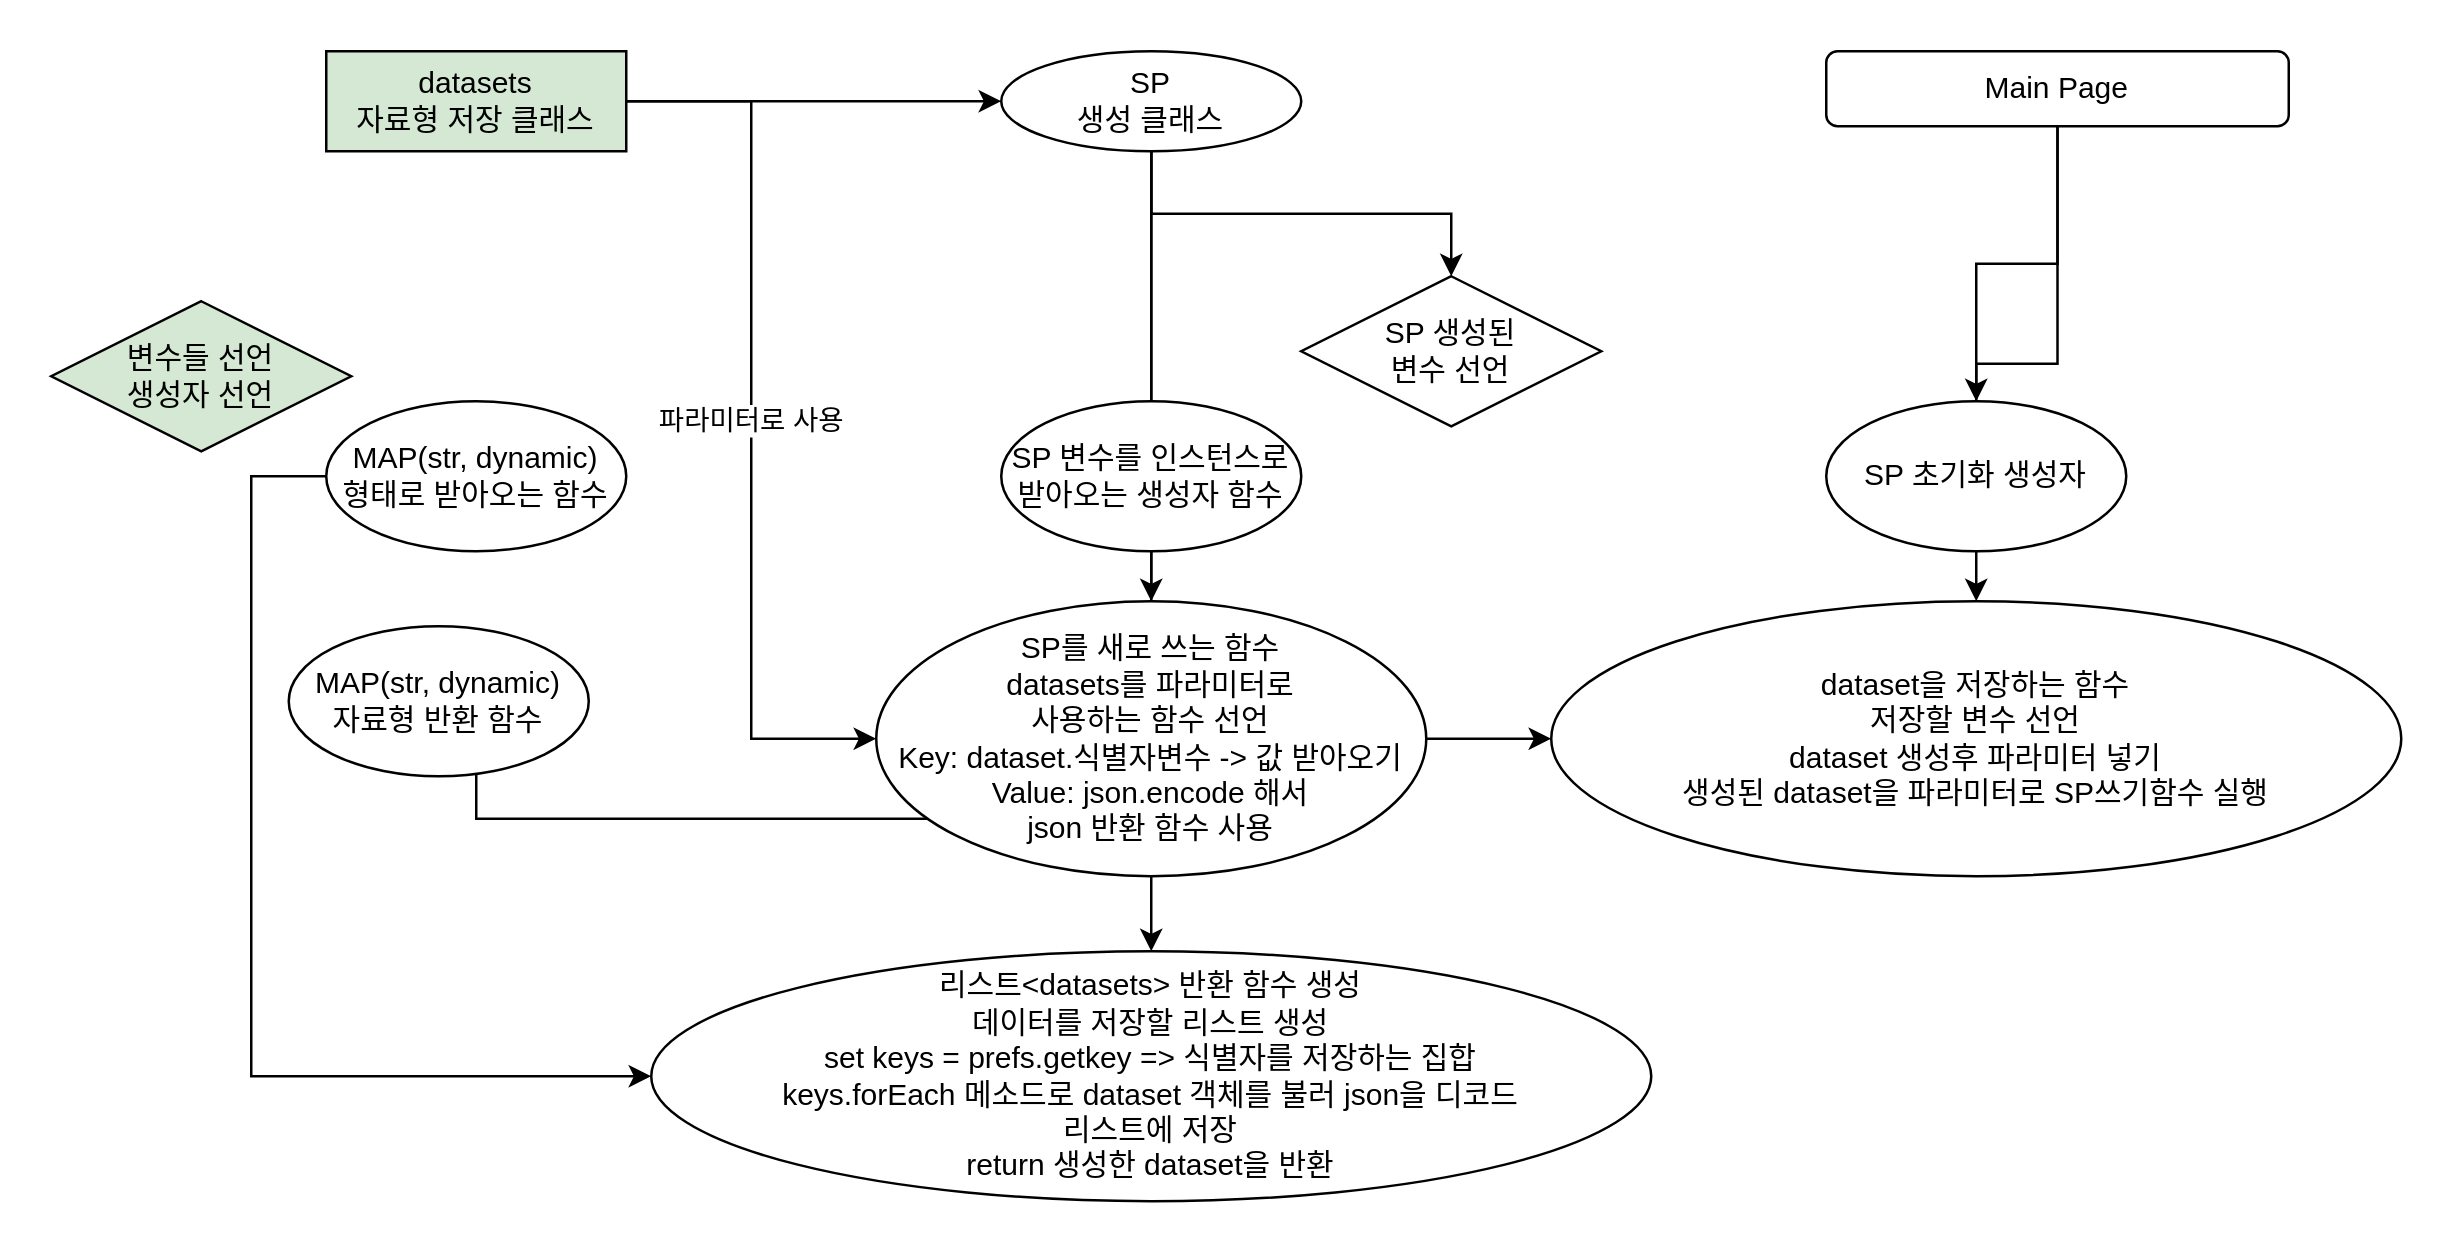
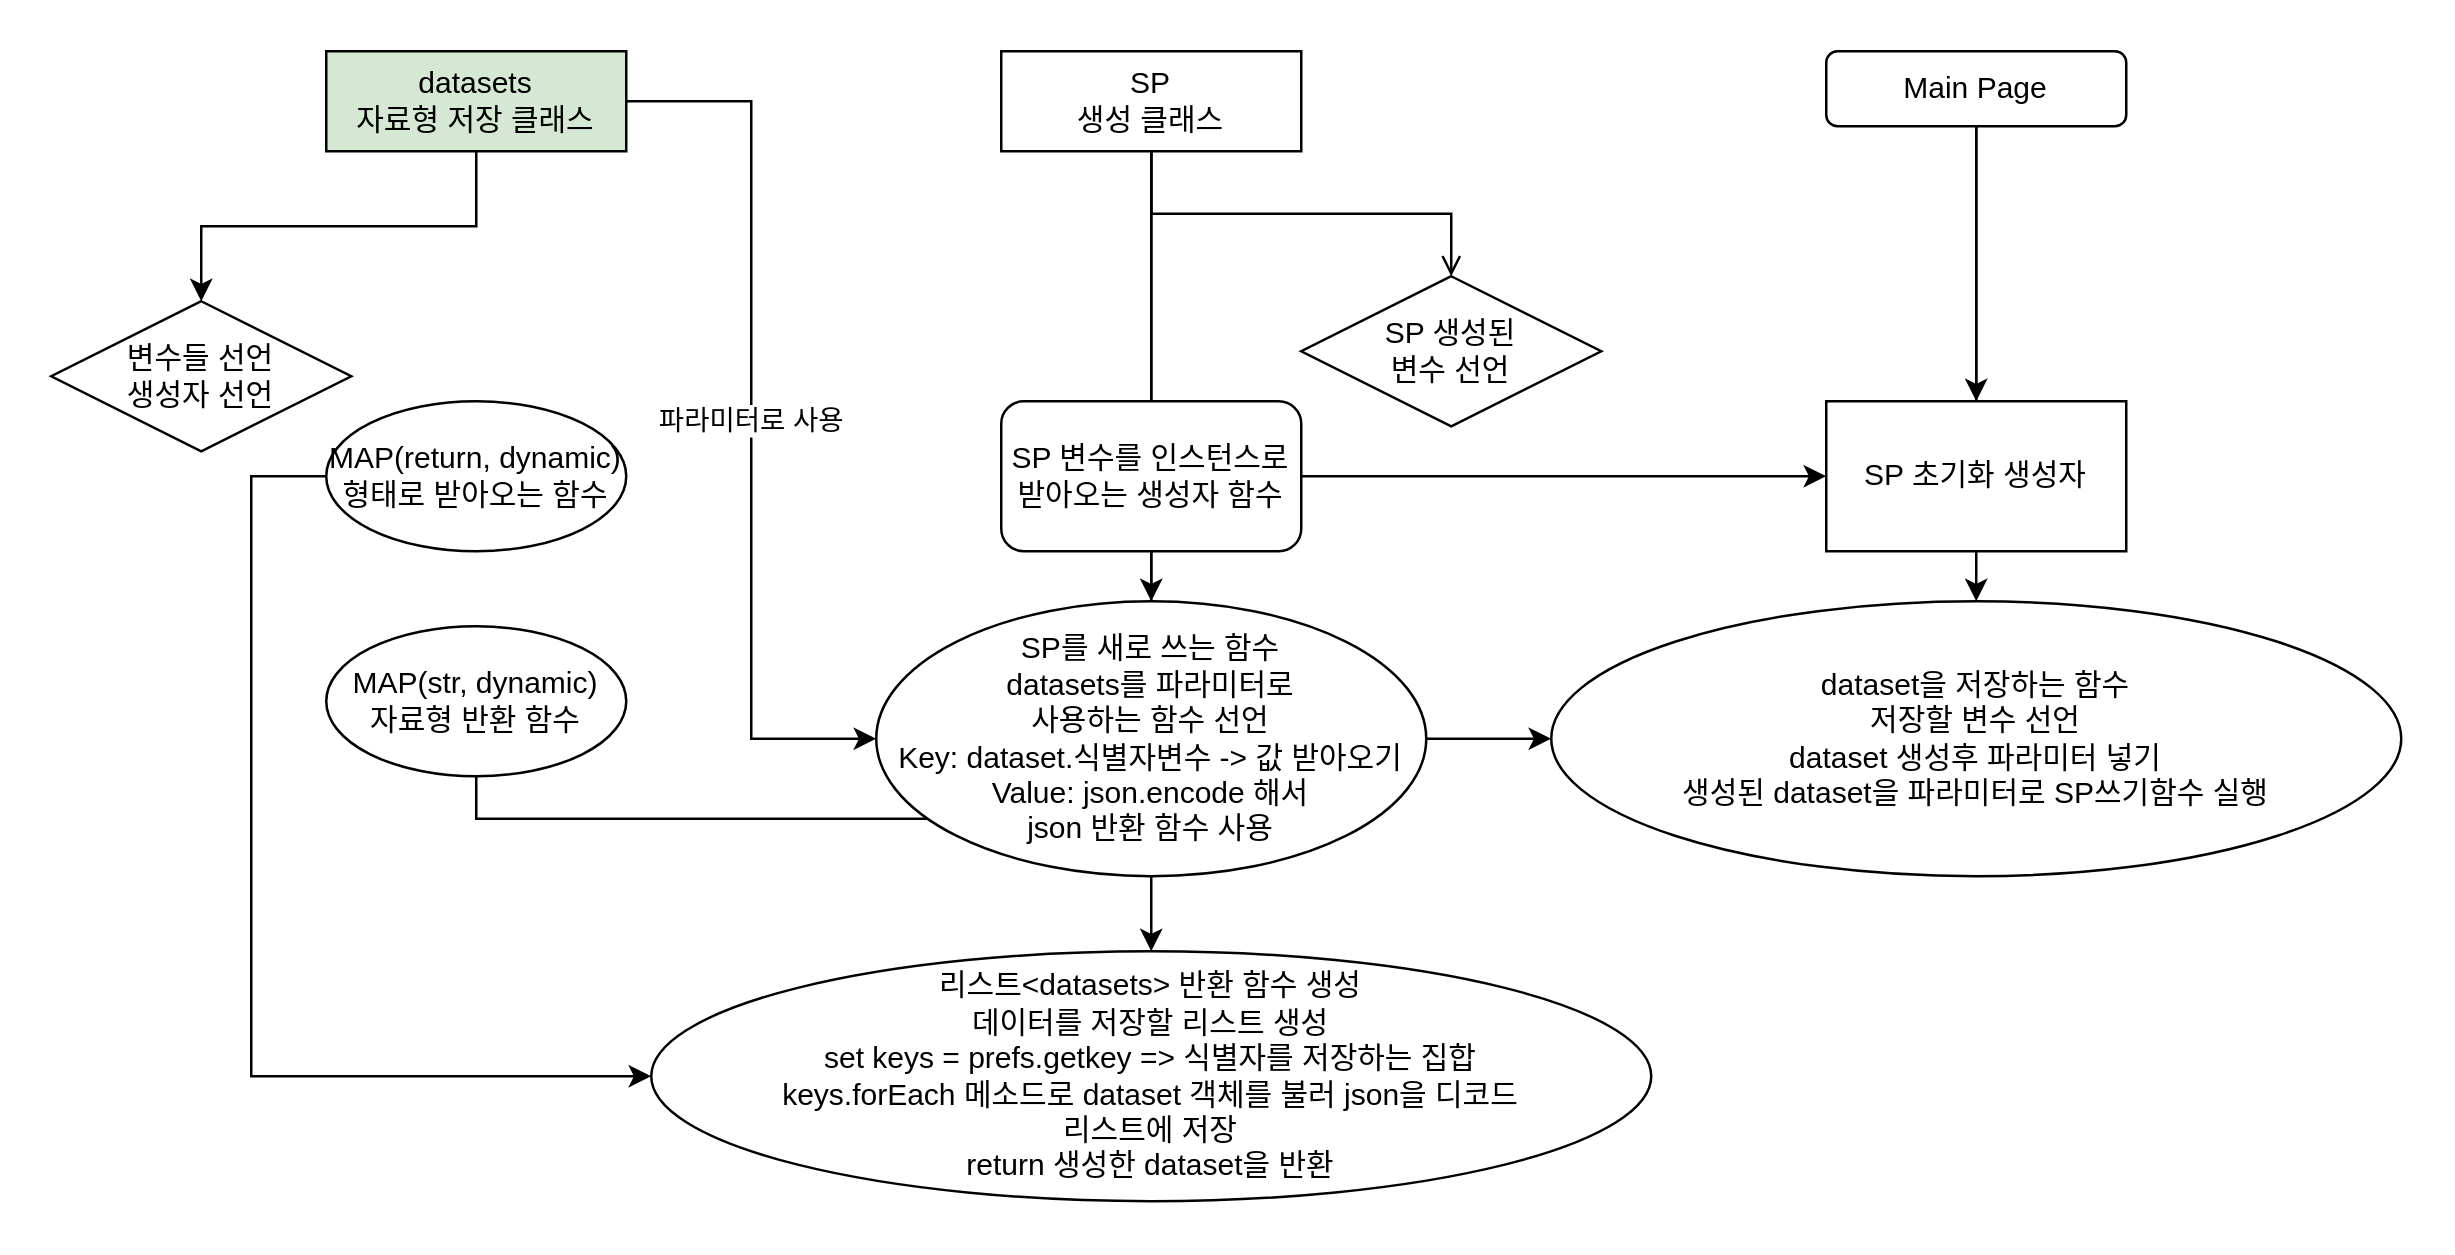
  <mxCell id="0" />
  <mxCell id="1" parent="0" />
- <mxCell id="2" value="" style="edgeStyle=orthogonalEdgeStyle;rounded=0;orthogonalLoop=1;jettySize=auto;html=1;" edge="1" parent="1" source="4" target="13"><mxGeometry relative="1" as="geometry" /></mxCell>
+ <mxCell id="2" value="" style="edgeStyle=orthogonalEdgeStyle;rounded=0;orthogonalLoop=1;jettySize=auto;html=1;" edge="1" parent="1" source="4" target="5"><mxGeometry relative="1" as="geometry" /></mxCell>
  <mxCell id="3" value="파라미터로 사용" style="edgeStyle=orthogonalEdgeStyle;rounded=0;orthogonalLoop=1;jettySize=auto;html=1;entryX=0;entryY=0.5;entryDx=0;entryDy=0;" edge="1" parent="1" source="4" target="18"><mxGeometry relative="1" as="geometry" /></mxCell>
  <mxCell id="4" value="datasets&lt;br&gt;자료형 저장 클래스" style="rounded=0;whiteSpace=wrap;html=1;fillColor=#d5e8d4;" vertex="1" parent="1"><mxGeometry x="130" y="20" width="120" height="40" as="geometry" /></mxCell>
- <mxCell id="5" value="변수들 선언&lt;br&gt;생성자 선언" style="rhombus;whiteSpace=wrap;html=1;rounded=0;fillColor=#d5e8d4;" vertex="1" parent="1"><mxGeometry y="120" width="120" height="60" as="geometry" x="20" /></mxCell>
+ <mxCell id="5" value="변수들 선언&lt;br&gt;생성자 선언" style="rhombus;whiteSpace=wrap;html=1;rounded=0;" vertex="1" parent="1"><mxGeometry y="120" width="120" height="60" as="geometry" x="20" /></mxCell>
  <mxCell id="6" style="edgeStyle=orthogonalEdgeStyle;rounded=0;orthogonalLoop=1;jettySize=auto;html=1;entryX=0;entryY=0.5;entryDx=0;entryDy=0;" edge="1" parent="1" source="7" target="24"><mxGeometry relative="1" as="geometry"><Array as="points"><mxPoint x="100" y="190" /><mxPoint x="100" y="430" /></Array></mxGeometry></mxCell>
- <mxCell id="7" value="MAP(str, dynamic)&lt;br&gt;형태로 받아오는 함수" style="ellipse;whiteSpace=wrap;html=1;rounded=0;" vertex="1" parent="1"><mxGeometry x="130" y="160" width="120" height="60" as="geometry" /></mxCell>
+ <mxCell id="7" value="MAP(return, dynamic)&lt;br&gt;형태로 받아오는 함수" style="ellipse;whiteSpace=wrap;html=1;rounded=0;" vertex="1" parent="1"><mxGeometry x="130" y="160" width="120" height="60" as="geometry" /></mxCell>
  <mxCell id="8" style="edgeStyle=orthogonalEdgeStyle;rounded=0;orthogonalLoop=1;jettySize=auto;html=1;entryX=0;entryY=1;entryDx=0;entryDy=0;" edge="1" parent="1" source="9" target="18"><mxGeometry relative="1" as="geometry"><Array as="points"><mxPoint x="190" y="327" /></Array></mxGeometry></mxCell>
- <mxCell id="9" value="MAP(str, dynamic)&lt;br&gt;자료형 반환 함수" style="ellipse;whiteSpace=wrap;html=1;rounded=0;" vertex="1" parent="1"><mxGeometry x="115" y="250" width="120" height="60" as="geometry" /></mxCell>
- <mxCell id="10" value="" style="edgeStyle=orthogonalEdgeStyle;rounded=0;orthogonalLoop=1;jettySize=auto;html=1;entryX=0.5;entryY=0;entryDx=0;entryDy=0;" edge="1" parent="1" source="13" target="14"><mxGeometry relative="1" as="geometry"><mxPoint x="580" y="100" as="targetPoint" /></mxGeometry></mxCell>
+ <mxCell id="9" value="MAP(str, dynamic)&lt;br&gt;자료형 반환 함수" style="ellipse;whiteSpace=wrap;html=1;rounded=0;" vertex="1" parent="1"><mxGeometry x="130" y="250" width="120" height="60" as="geometry" /></mxCell>
+ <mxCell id="10" value="" style="edgeStyle=orthogonalEdgeStyle;rounded=0;orthogonalLoop=1;jettySize=auto;html=1;entryX=0.5;entryY=0;entryDx=0;entryDy=0;endArrow=open;" edge="1" parent="1" source="13" target="14"><mxGeometry relative="1" as="geometry"><mxPoint x="580" y="100" as="targetPoint" /></mxGeometry></mxCell>
  <mxCell id="11" value="" style="edgeStyle=orthogonalEdgeStyle;rounded=0;orthogonalLoop=1;jettySize=auto;html=1;" edge="1" parent="1" source="13" target="18"><mxGeometry relative="1" as="geometry" /></mxCell>
  <mxCell id="12" value="" style="edgeStyle=orthogonalEdgeStyle;rounded=0;orthogonalLoop=1;jettySize=auto;html=1;" edge="1" parent="1" source="13" target="24"><mxGeometry relative="1" as="geometry" /></mxCell>
- <mxCell id="13" value="SP&lt;br&gt;생성 클래스" style="ellipse;whiteSpace=wrap;html=1;" vertex="1" parent="1"><mxGeometry x="400" y="20" width="120" height="40" as="geometry" /></mxCell>
+ <mxCell id="13" value="SP&lt;br&gt;생성 클래스" style="rounded=0;whiteSpace=wrap;html=1;" vertex="1" parent="1"><mxGeometry x="400" y="20" width="120" height="40" as="geometry" /></mxCell>
  <mxCell id="14" value="SP 생성된&lt;br&gt;변수 선언" style="rhombus;whiteSpace=wrap;html=1;rounded=0;" vertex="1" parent="1"><mxGeometry x="520" y="110" width="120" height="60" as="geometry" /></mxCell>
- <mxCell id="16" value="SP 변수를 인스턴스로&lt;br&gt;받아오는 생성자 함수" style="ellipse;whiteSpace=wrap;html=1;rounded=0;" vertex="1" parent="1"><mxGeometry x="400" y="160" width="120" height="60" as="geometry" /></mxCell>
+ <mxCell id="15" style="edgeStyle=orthogonalEdgeStyle;rounded=0;orthogonalLoop=1;jettySize=auto;html=1;entryX=0;entryY=0.5;entryDx=0;entryDy=0;" edge="1" parent="1" source="16" target="23"><mxGeometry relative="1" as="geometry" /></mxCell>
+ <mxCell id="16" value="SP 변수를 인스턴스로&lt;br&gt;받아오는 생성자 함수" style="whiteSpace=wrap;html=1;rounded=1;" vertex="1" parent="1"><mxGeometry x="400" y="160" width="120" height="60" as="geometry" /></mxCell>
  <mxCell id="17" style="edgeStyle=orthogonalEdgeStyle;rounded=0;orthogonalLoop=1;jettySize=auto;html=1;entryX=0;entryY=0.5;entryDx=0;entryDy=0;" edge="1" parent="1" source="18" target="22"><mxGeometry relative="1" as="geometry" /></mxCell>
  <mxCell id="18" value="SP를 새로 쓰는 함수&lt;br&gt;datasets를 파라미터로&lt;br&gt;사용하는 함수 선언&lt;br&gt;Key:&amp;nbsp;dataset.식별자변수 -&amp;gt; 값 받아오기&lt;br&gt;Value:&amp;nbsp;json.encode 해서 &lt;br&gt;json 반환 함수 사용" style="ellipse;whiteSpace=wrap;html=1;rounded=0;" vertex="1" parent="1"><mxGeometry x="350" y="240" width="220" height="110" as="geometry" /></mxCell>
  <mxCell id="19" value="" style="edgeStyle=orthogonalEdgeStyle;rounded=0;orthogonalLoop=1;jettySize=auto;html=1;" edge="1" parent="1" source="21" target="22"><mxGeometry relative="1" as="geometry" /></mxCell>
  <mxCell id="20" value="" style="edgeStyle=orthogonalEdgeStyle;rounded=0;orthogonalLoop=1;jettySize=auto;html=1;" edge="1" parent="1" source="21" target="23"><mxGeometry relative="1" as="geometry" /></mxCell>
- <mxCell id="21" value="Main Page" style="rounded=1;whiteSpace=wrap;html=1;" vertex="1" parent="1"><mxGeometry x="730" y="20" width="185" height="30" as="geometry" /></mxCell>
+ <mxCell id="21" value="Main Page" style="rounded=1;whiteSpace=wrap;html=1;" vertex="1" parent="1"><mxGeometry x="730" y="20" width="120" height="30" as="geometry" /></mxCell>
  <mxCell id="22" value="dataset을 저장하는 함수&lt;br&gt;저장할 변수 선언&lt;br&gt;dataset 생성후 파라미터 넣기&lt;br&gt;생성된 dataset을 파라미터로 SP쓰기함수 실행" style="ellipse;whiteSpace=wrap;html=1;rounded=1;" vertex="1" parent="1"><mxGeometry x="620" y="240" width="340" height="110" as="geometry" /></mxCell>
- <mxCell id="23" value="SP 초기화 생성자" style="ellipse;whiteSpace=wrap;html=1;rounded=1;" vertex="1" parent="1"><mxGeometry x="730" y="160" width="120" height="60" as="geometry" /></mxCell>
+ <mxCell id="23" value="SP 초기화 생성자" style="whiteSpace=wrap;html=1;rounded=0;" vertex="1" parent="1"><mxGeometry x="730" y="160" width="120" height="60" as="geometry" /></mxCell>
  <mxCell id="24" value="리스트&amp;lt;datasets&amp;gt; 반환 함수 생성&lt;br&gt;데이터를 저장할 리스트 생성&lt;br&gt;set keys = prefs.getkey =&amp;gt; 식별자를 저장하는 집합&lt;br&gt;keys.forEach 메소드로 dataset 객체를 불러 json을 디코드&lt;br&gt;리스트에 저장&lt;br&gt;return 생성한 dataset을 반환" style="ellipse;whiteSpace=wrap;html=1;rounded=0;" vertex="1" parent="1"><mxGeometry x="260" y="380" width="400" height="100" as="geometry" /></mxCell>
